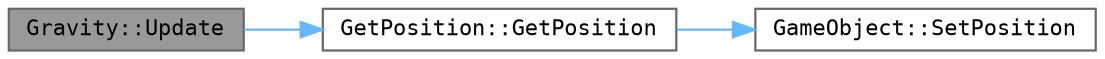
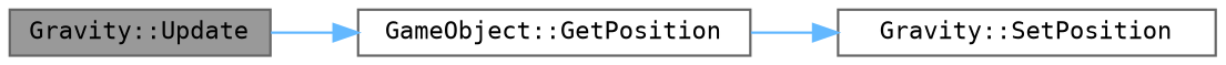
  digraph {
    fontname="DejaVu Sans Mono"
    rankdir=LR
    node [color=grey40 fillcolor=white fontname="DejaVu Sans Mono" fontsize=10 shape=box style=filled]
    edge [color=steelblue1 fontname="DejaVu Sans Mono" fontsize=10 labelfontname=Helvetica labelfontsize=10 style=solid]
    n1 [color=gray40 fillcolor=grey60 fontcolor=black height=0.2 label="Gravity::Update" width=0.4]
-   n2 [height=0.2 label="GetPosition::GetPosition" width=0.4]
-   n3 [height=0.2 label="GameObject::SetPosition" width=0.4]
+   n2 [height=0.2 label="GameObject::GetPosition" width=0.4]
+   n3 [height=0.2 label="Gravity::SetPosition" width=0.4]
    n1 -> n2
    n2 -> n3
  }
